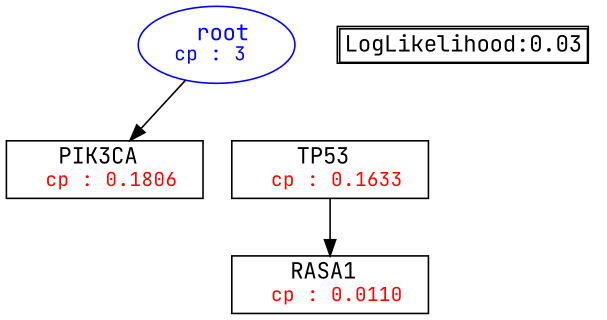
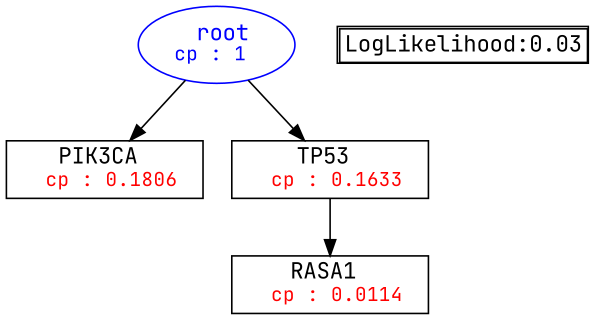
  digraph {
    fontname="JetBrains Mono"
    fontsize=10
    node [fontname="JetBrains Mono" shape=box]
    edge [fontname="JetBrains Mono"]
-   n1 [color=Blue label=<<font color='Blue'> root</font><br/><font color='Blue' POINT-SIZE='12'>cp : 3 </font>> shape=oval]
+   n1 [color=Blue label=<<font color='Blue'> root</font><br/><font color='Blue' POINT-SIZE='12'>cp : 1 </font>> shape=oval]
    n2 [label=<PIK3CA <br/> <font color='Red' POINT-SIZE='12'> cp : 0.1806 </font>>]
    n3 [label=<TP53 <br/> <font color='Red' POINT-SIZE='12'> cp : 0.1633 </font>>]
-   n4 [label=<RASA1 <br/> <font color='Red' POINT-SIZE='12'> cp : 0.0110 </font>>]
+   n4 [label=<RASA1 <br/> <font color='Red' POINT-SIZE='12'> cp : 0.0114 </font>>]
    n5 [label=<<TABLE BORDER="1" CELLBORDER="1" CELLSPACING="0" >     <TR><TD ALIGN="LEFT">LogLikelihood:0.03</TD></TR>     </TABLE>> shape=plaintext]
    n1 -> n2
+   n1 -> n3
    n3 -> n4
  }
